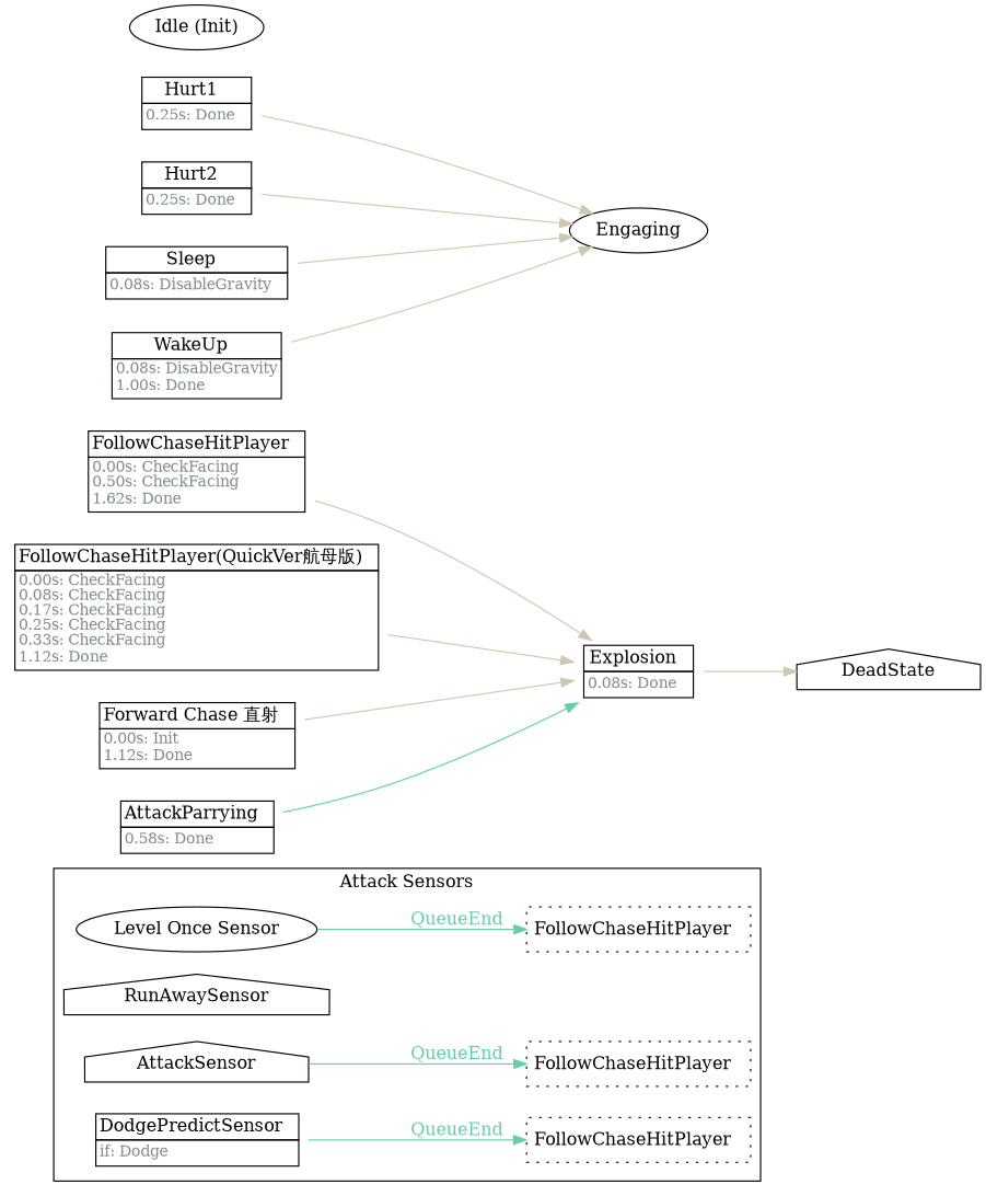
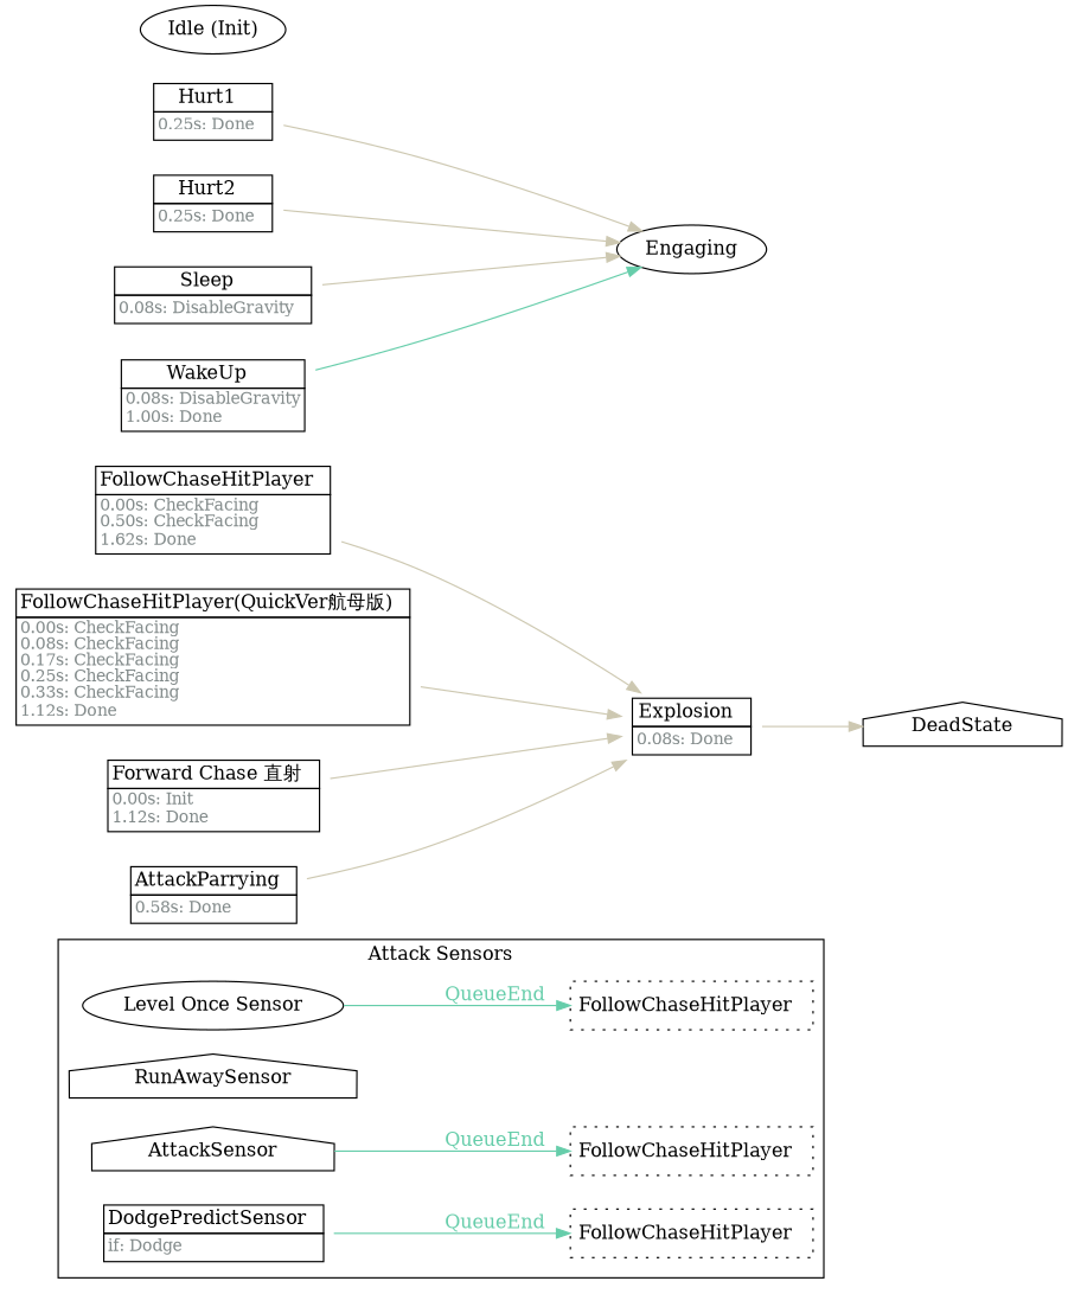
  strict digraph {
    fontname="DejaVu Serif"
    rankdir=LR
    node [fontname="DejaVu Serif" shape=plaintext]
    edge [color=cornsilk3 fontcolor=cornsilk3 fontname="DejaVu Serif"]
    n1 [label="Level Once Sensor" shape=ellipse]
    n2 [label=<<TABLE border="0" cellborder="0" cellspacing="0" cellpadding="2"><TR><TD>FollowChaseHitPlayer  </TD></TR></TABLE>> margin=0.05 shape=box style=dotted]
    n3 [label=RunAwaySensor shape=house]
    n4 [label=AttackSensor shape=house]
    n5 [label=<<TABLE border="0" cellborder="0" cellspacing="0" cellpadding="2"><TR><TD>FollowChaseHitPlayer  </TD></TR></TABLE>> margin=0.05 shape=box style=dotted]
    n6 [label=<<TABLE border="0" cellborder="1" cellspacing="0" cellpadding="2"><TR><TD >DodgePredictSensor  </TD></TR><TR><TD align="left" balign="left"><FONT point-size="12" color="azure4">if: Dodge</FONT>  </TD></TR></TABLE>>]
    n7 [label=<<TABLE border="0" cellborder="0" cellspacing="0" cellpadding="2"><TR><TD>FollowChaseHitPlayer  </TD></TR></TABLE>> margin=0.05 shape=box style=dotted]
    n8 [label=<<TABLE border="0" cellborder="1" cellspacing="0" cellpadding="2"><TR><TD >FollowChaseHitPlayer  </TD></TR><TR><TD align="left" balign="left"><FONT point-size="12" color="azure4">0.00s: CheckFacing<br/>0.50s: CheckFacing<br/>1.62s: Done</FONT>  </TD></TR></TABLE>>]
    n9 [label=<<TABLE border="0" cellborder="1" cellspacing="0" cellpadding="2"><TR><TD >Explosion  </TD></TR><TR><TD align="left" balign="left"><FONT point-size="12" color="azure4">0.08s: Done</FONT>  </TD></TR></TABLE>>]
    DeadState [shape=house]
    n11 [label=<<TABLE border="0" cellborder="1" cellspacing="0" cellpadding="2"><TR><TD >FollowChaseHitPlayer(QuickVer航母版)  </TD></TR><TR><TD align="left" balign="left"><FONT point-size="12" color="azure4">0.00s: CheckFacing<br/>0.08s: CheckFacing<br/>0.17s: CheckFacing<br/>0.25s: CheckFacing<br/>0.33s: CheckFacing<br/>1.12s: Done</FONT>  </TD></TR></TABLE>>]
    n12 [label=<<TABLE border="0" cellborder="1" cellspacing="0" cellpadding="2"><TR><TD >Forward Chase 直射  </TD></TR><TR><TD align="left" balign="left"><FONT point-size="12" color="azure4">0.00s: Init<br/>1.12s: Done</FONT>  </TD></TR></TABLE>>]
    n13 [label=<<TABLE border="0" cellborder="1" cellspacing="0" cellpadding="2"><TR><TD >AttackParrying  </TD></TR><TR><TD align="left" balign="left"><FONT point-size="12" color="azure4">0.58s: Done</FONT>  </TD></TR></TABLE>>]
    n14 [label=<<TABLE border="0" cellborder="1" cellspacing="0" cellpadding="2"><TR><TD >Hurt1  </TD></TR><TR><TD align="left" balign="left"><FONT point-size="12" color="azure4">0.25s: Done</FONT>  </TD></TR></TABLE>>]
    Engaging [shape=ellipse]
    n16 [label=<<TABLE border="0" cellborder="1" cellspacing="0" cellpadding="2"><TR><TD >Hurt2  </TD></TR><TR><TD align="left" balign="left"><FONT point-size="12" color="azure4">0.25s: Done</FONT>  </TD></TR></TABLE>>]
    n17 [label=<<TABLE border="0" cellborder="1" cellspacing="0" cellpadding="2"><TR><TD >Sleep  </TD></TR><TR><TD align="left" balign="left"><FONT point-size="12" color="azure4">0.08s: DisableGravity</FONT>  </TD></TR></TABLE>>]
    n18 [label=<<TABLE border="0" cellborder="1" cellspacing="0" cellpadding="2"><TR><TD >WakeUp  </TD></TR><TR><TD align="left" balign="left"><FONT point-size="12" color="azure4">0.08s: DisableGravity<br/>1.00s: Done</FONT>  </TD></TR></TABLE>>]
    n19 [label="Idle (Init)" shape=ellipse]
    subgraph cluster_1 {
      label="Attack Sensors"
      rank=sink
      n1
      n2
      n3
      n4
      n5
      n6
      n7
    }
    n1 -> n2 [color=aquamarine3 fontcolor=aquamarine3 label=QueueEnd]
    n4 -> n5 [color=aquamarine3 fontcolor=aquamarine3 label=QueueEnd]
    n6 -> n7 [color=aquamarine3 fontcolor=aquamarine3 label=QueueEnd]
    n8 -> n9
    n9 -> DeadState
    n11 -> n9
    n12 -> n9
-   n13 -> n9 [color=aquamarine3]
+   n13 -> n9
    n14 -> Engaging
    n16 -> Engaging
    n17 -> Engaging
-   n18 -> Engaging
+   n18 -> Engaging [color=aquamarine3]
  }
